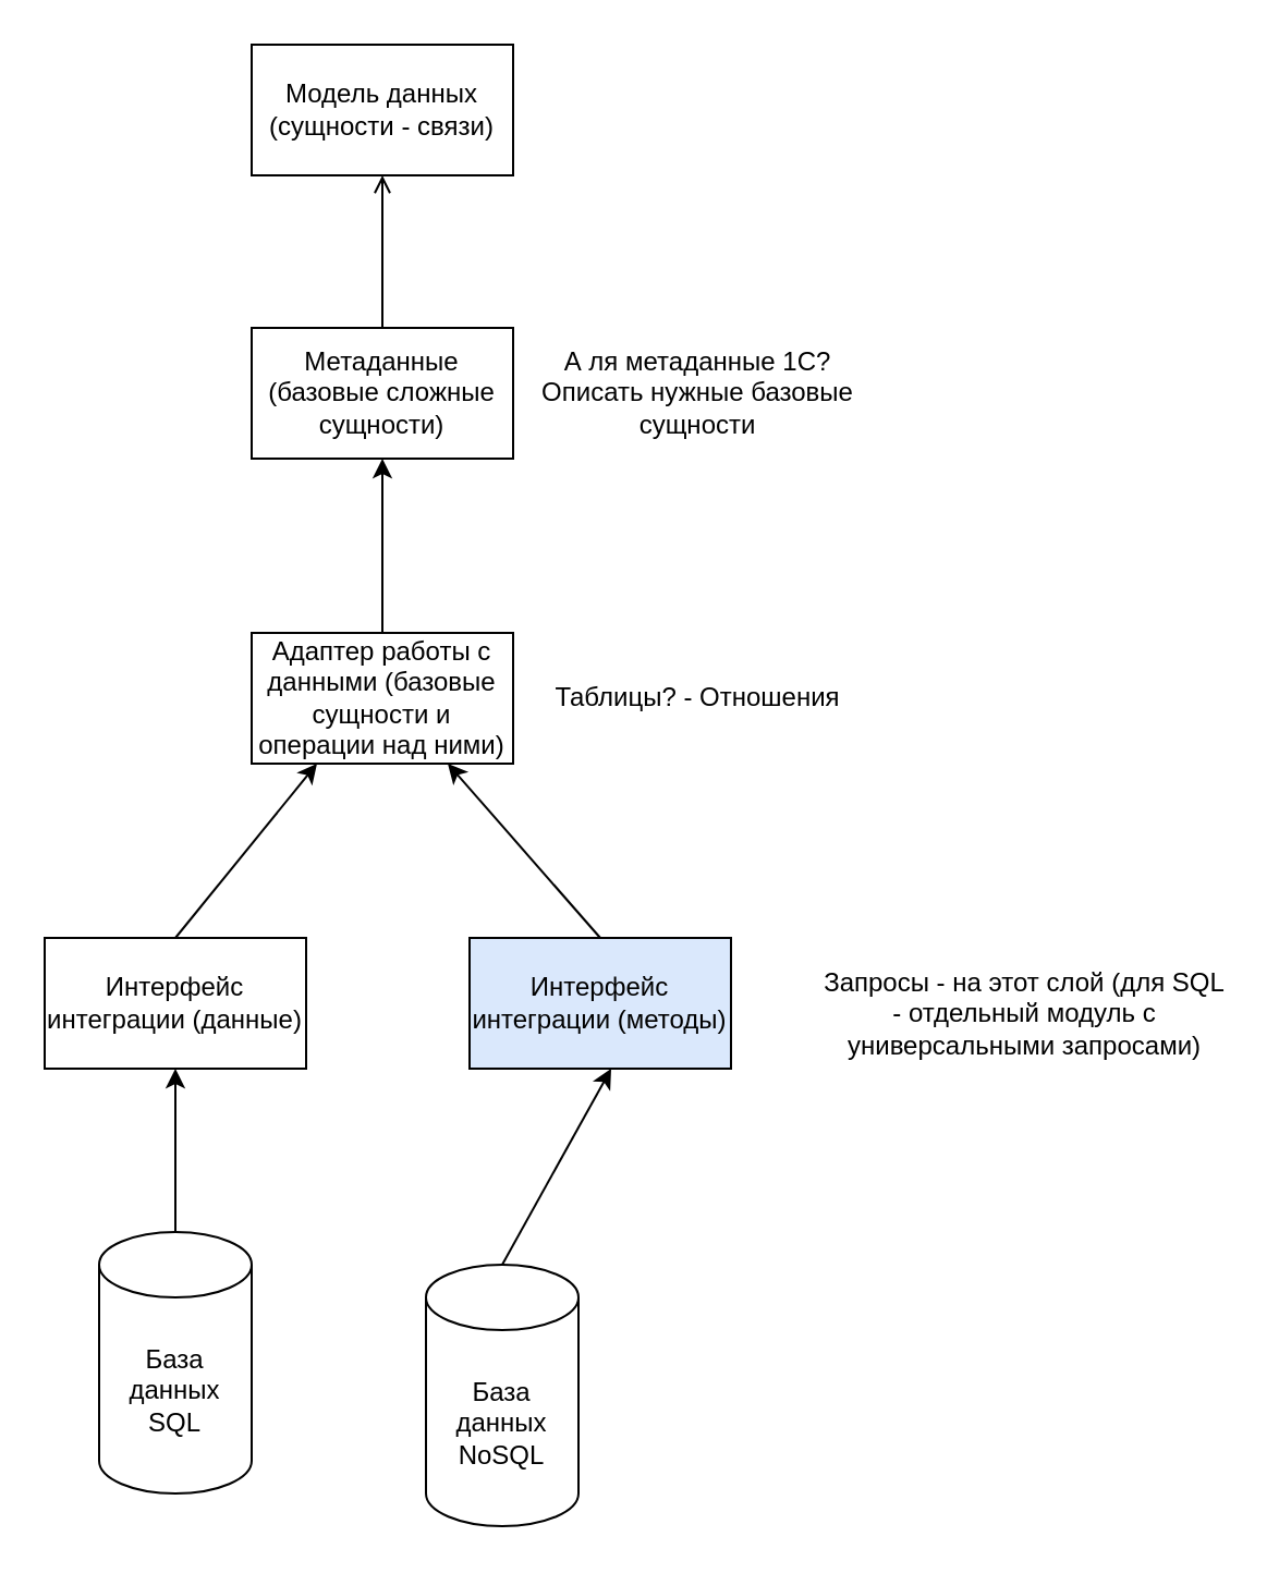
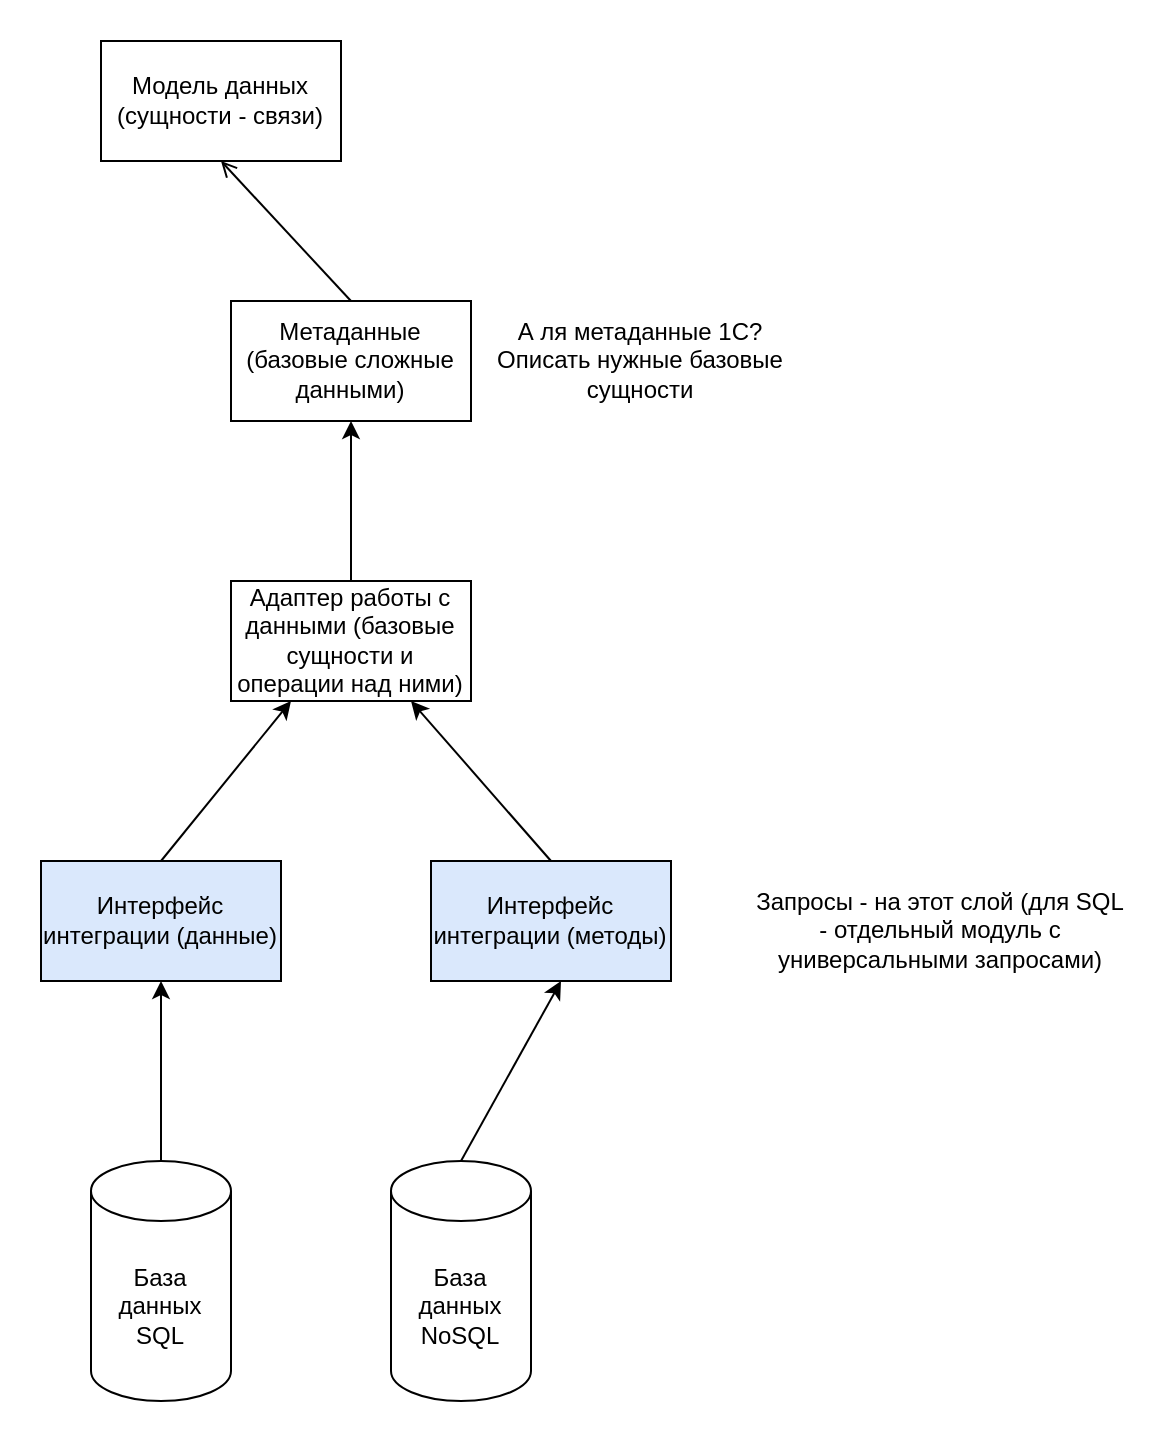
  <mxCell id="0" />
  <mxCell id="1" parent="0" />
- <mxCell id="2" value="База данных SQL" style="shape=cylinder3;whiteSpace=wrap;html=1;boundedLbl=1;backgroundOutline=1;size=15;" vertex="1" parent="1"><mxGeometry x="45" y="565" width="70" height="120" as="geometry" /></mxCell>
+ <mxCell id="2" value="База данных SQL" style="shape=cylinder3;whiteSpace=wrap;html=1;boundedLbl=1;backgroundOutline=1;size=15;" vertex="1" parent="1"><mxGeometry x="45" y="580" width="70" height="120" as="geometry" /></mxCell>
  <mxCell id="3" value="Интерфейс интеграции (методы)" style="rounded=0;whiteSpace=wrap;html=1;fillColor=#dae8fc;" vertex="1" parent="1"><mxGeometry x="215" y="430" width="120" height="60" as="geometry" /></mxCell>
  <mxCell id="4" value="База данных NoSQL" style="shape=cylinder3;whiteSpace=wrap;html=1;boundedLbl=1;backgroundOutline=1;size=15;" vertex="1" parent="1"><mxGeometry x="195" y="580" width="70" height="120" as="geometry" /></mxCell>
  <mxCell id="5" value="" style="endArrow=classic;html=1;rounded=0;exitX=0.5;exitY=0;exitDx=0;exitDy=0;exitPerimeter=0;" edge="1" parent="1" source="2"><mxGeometry width="50" height="50" relative="1" as="geometry"><mxPoint x="95" y="560" as="sourcePoint" /><mxPoint x="80" y="490" as="targetPoint" /></mxGeometry></mxCell>
  <mxCell id="6" value="" style="endArrow=classic;html=1;rounded=0;exitX=0.5;exitY=0;exitDx=0;exitDy=0;exitPerimeter=0;" edge="1" parent="1" source="4"><mxGeometry width="50" height="50" relative="1" as="geometry"><mxPoint x="205" y="550" as="sourcePoint" /><mxPoint x="280" y="490" as="targetPoint" /></mxGeometry></mxCell>
- <mxCell id="7" value="Интерфейс интеграции (данные)" style="rounded=0;whiteSpace=wrap;html=1;" vertex="1" parent="1"><mxGeometry x="20" y="430" width="120" height="60" as="geometry" /></mxCell>
+ <mxCell id="7" value="Интерфейс интеграции (данные)" style="rounded=0;whiteSpace=wrap;html=1;fillColor=#dae8fc;" vertex="1" parent="1"><mxGeometry x="20" y="430" width="120" height="60" as="geometry" /></mxCell>
  <mxCell id="8" value="Адаптер работы с данными (базовые сущности и операции над ними)" style="rounded=0;whiteSpace=wrap;html=1;" vertex="1" parent="1"><mxGeometry x="115" y="290" width="120" height="60" as="geometry" /></mxCell>
  <mxCell id="9" value="" style="endArrow=classic;html=1;rounded=0;exitX=0.5;exitY=0;exitDx=0;exitDy=0;entryX=0.25;entryY=1;entryDx=0;entryDy=0;" edge="1" parent="1" source="7" target="8"><mxGeometry width="50" height="50" relative="1" as="geometry"><mxPoint x="35" y="410" as="sourcePoint" /><mxPoint x="85" y="360" as="targetPoint" /></mxGeometry></mxCell>
  <mxCell id="10" value="" style="endArrow=classic;html=1;rounded=0;exitX=0.5;exitY=0;exitDx=0;exitDy=0;entryX=0.75;entryY=1;entryDx=0;entryDy=0;" edge="1" parent="1" source="3" target="8"><mxGeometry width="50" height="50" relative="1" as="geometry"><mxPoint x="275" y="390" as="sourcePoint" /><mxPoint x="325" y="340" as="targetPoint" /></mxGeometry></mxCell>
- <mxCell id="11" value="Метаданные (базовые сложные сущности)" style="rounded=0;whiteSpace=wrap;html=1;" vertex="1" parent="1"><mxGeometry x="115" y="150" width="120" height="60" as="geometry" /></mxCell>
- <mxCell id="12" value="Таблицы? - Отношения" style="text;html=1;strokeColor=none;fillColor=none;align=center;verticalAlign=middle;whiteSpace=wrap;rounded=0;" vertex="1" parent="1"><mxGeometry x="245" y="305" width="150" height="30" as="geometry" /></mxCell>
+ <mxCell id="11" value="Метаданные (базовые сложные данными)" style="rounded=0;whiteSpace=wrap;html=1;" vertex="1" parent="1"><mxGeometry x="115" y="150" width="120" height="60" as="geometry" /></mxCell>
  <mxCell id="13" value="" style="endArrow=classic;html=1;rounded=0;exitX=0.5;exitY=0;exitDx=0;exitDy=0;entryX=0.5;entryY=1;entryDx=0;entryDy=0;" edge="1" parent="1" source="8" target="11"><mxGeometry width="50" height="50" relative="1" as="geometry"><mxPoint x="145" y="270" as="sourcePoint" /><mxPoint x="195" y="220" as="targetPoint" /></mxGeometry></mxCell>
- <mxCell id="14" value="Модель данных (сущности - связи)" style="rounded=0;whiteSpace=wrap;html=1;" vertex="1" parent="1"><mxGeometry x="115" y="20" width="120" height="60" as="geometry" /></mxCell>
+ <mxCell id="14" value="Модель данных (сущности - связи)" style="rounded=0;whiteSpace=wrap;html=1;" vertex="1" parent="1"><mxGeometry x="50" y="20" width="120" height="60" as="geometry" /></mxCell>
  <mxCell id="15" value="А ля метаданные 1С? Описать нужные базовые сущности" style="text;html=1;strokeColor=none;fillColor=none;align=center;verticalAlign=middle;whiteSpace=wrap;rounded=0;" vertex="1" parent="1"><mxGeometry x="245" y="165" width="150" height="30" as="geometry" /></mxCell>
  <mxCell id="16" value="" style="endArrow=open;html=1;rounded=0;exitX=0.5;exitY=0;exitDx=0;exitDy=0;entryX=0.5;entryY=1;entryDx=0;entryDy=0;" edge="1" parent="1" source="11" target="14"><mxGeometry width="50" height="50" relative="1" as="geometry"><mxPoint x="95" y="140" as="sourcePoint" /><mxPoint x="145" y="90" as="targetPoint" /></mxGeometry></mxCell>
  <mxCell id="17" value="Запросы - на этот слой (для SQL - отдельный модуль с универсальными запросами)" style="text;html=1;strokeColor=none;fillColor=none;align=center;verticalAlign=middle;whiteSpace=wrap;rounded=0;" vertex="1" parent="1"><mxGeometry x="375" y="450" width="190" height="30" as="geometry" /></mxCell>
